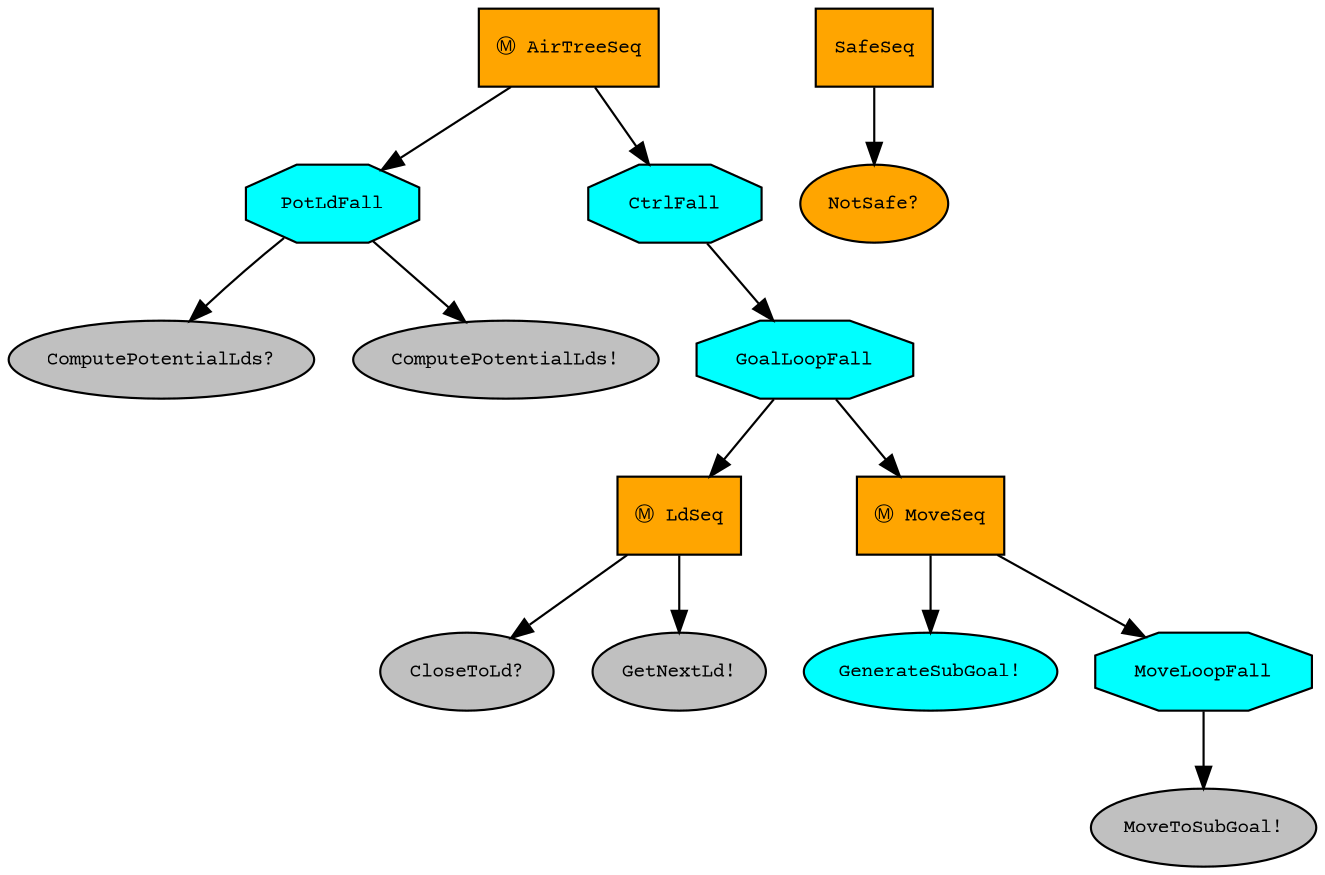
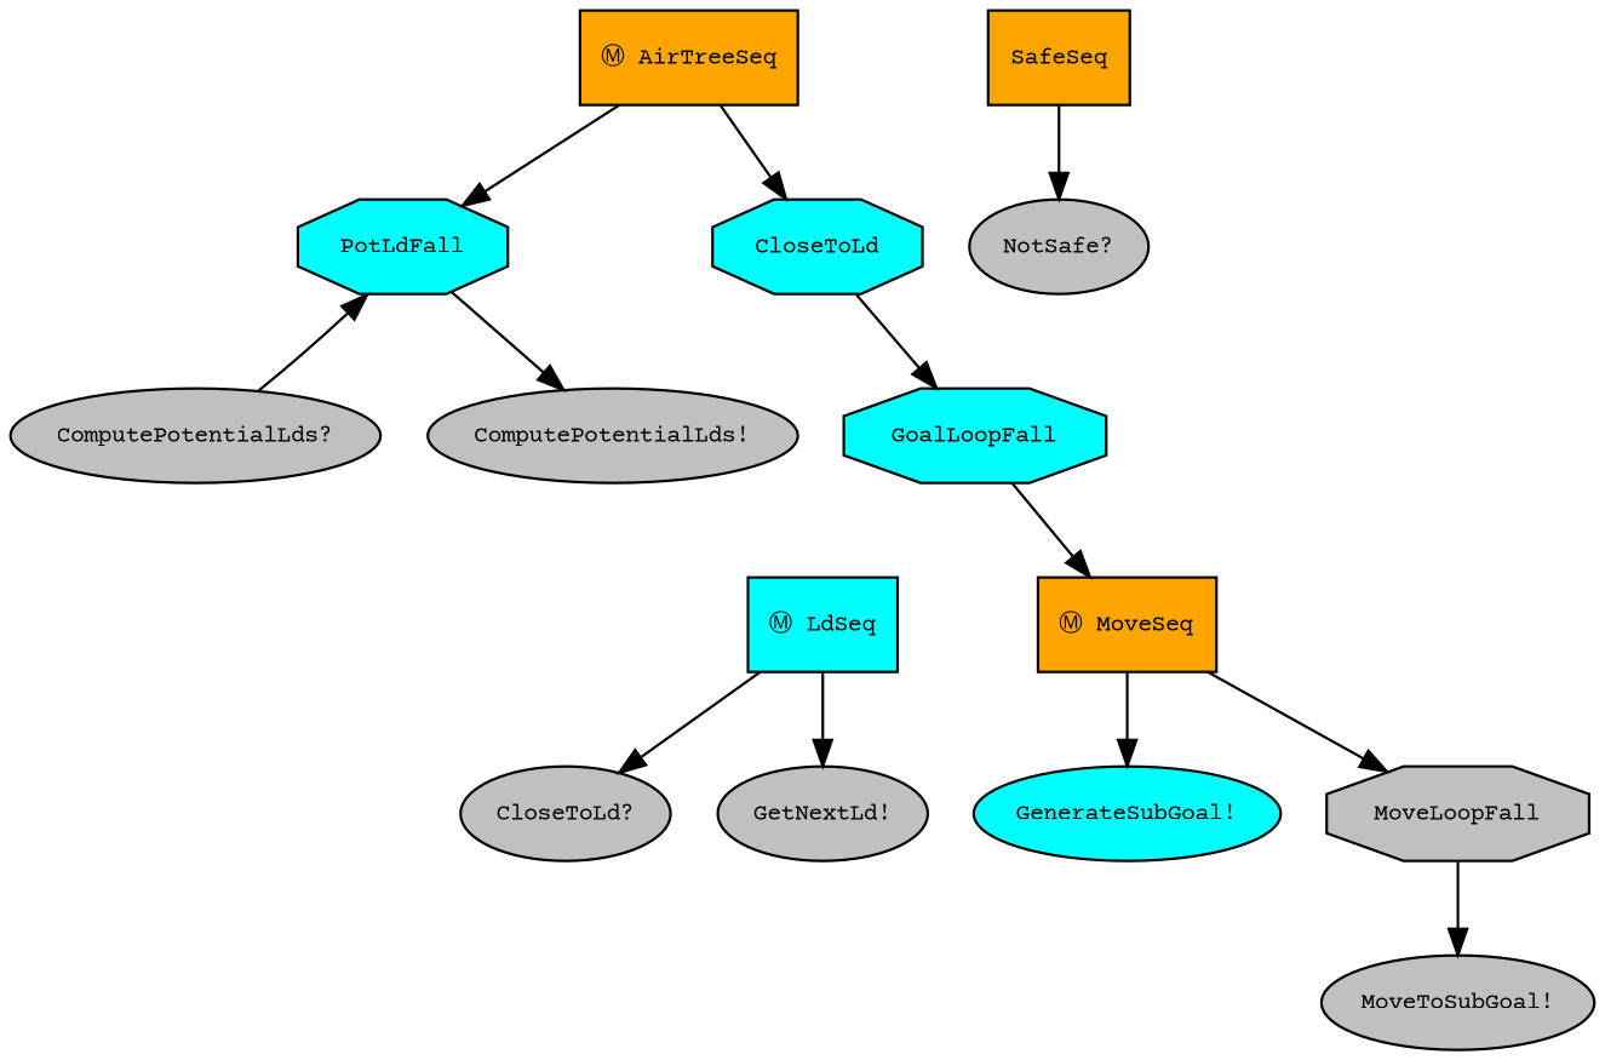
  digraph {
    fontname="Courier Prime"
    ordering=out
    node [fillcolor=gray fontcolor=black fontname="Courier Prime" fontsize=9 shape=ellipse style=filled]
    edge [fontname="Courier Prime"]
    n1 [fillcolor=orange label="Ⓜ AirTreeSeq" shape=box]
    n2 [fillcolor=cyan label=PotLdFall shape=octagon]
-   n3 [fillcolor=cyan label=CtrlFall shape=octagon]
+   n3 [fillcolor=cyan label=CloseToLd shape=octagon]
    n4 [label="ComputePotentialLds?"]
    n5 [label="ComputePotentialLds!"]
    n6 [fillcolor=cyan label=GoalLoopFall shape=octagon]
-   n7 [fillcolor=orange label="Ⓜ LdSeq" shape=box]
+   n7 [fillcolor=cyan label="Ⓜ LdSeq" shape=box]
    n8 [fillcolor=orange label="Ⓜ MoveSeq" shape=box]
    n9 [label="CloseToLd?"]
    n10 [label="GetNextLd!"]
    n11 [fillcolor=cyan label="GenerateSubGoal!"]
-   n12 [fillcolor=cyan label=MoveLoopFall shape=octagon]
+   n12 [label=MoveLoopFall shape=octagon]
    n13 [label="MoveToSubGoal!"]
    n14 [fillcolor=orange label=SafeSeq shape=box]
-   n15 [fillcolor=orange label="NotSafe?"]
+   n15 [label="NotSafe?"]
    n1 -> n2
    n1 -> n3
-   n2 -> n4
+   n4 -> n2
    n2 -> n5
    n3 -> n6
-   n6 -> n7
    n6 -> n8
    n7 -> n9
    n7 -> n10
    n8 -> n11
    n8 -> n12
    n12 -> n13
    n14 -> n15
  }
